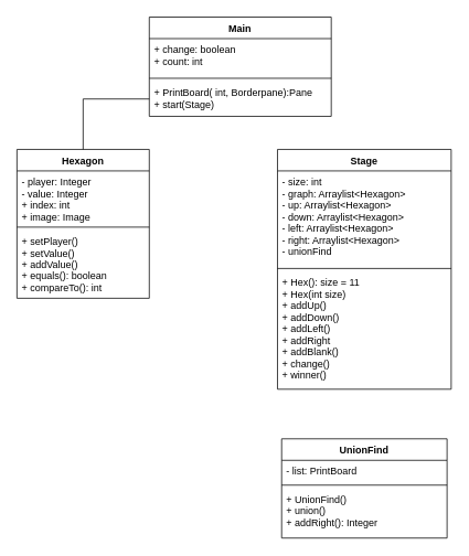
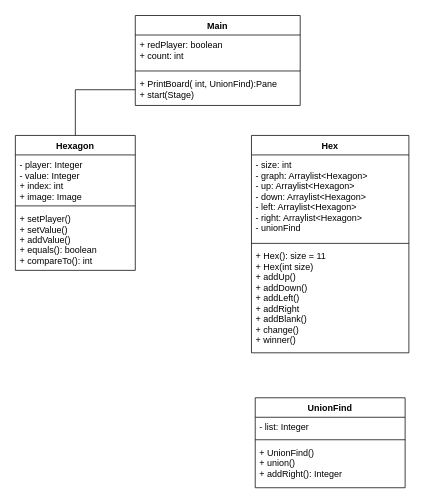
  <mxCell id="0" />
  <mxCell id="1" parent="0" />
  <mxCell id="2" value="UnionFind" style="swimlane;fontStyle=1;align=center;verticalAlign=top;childLayout=stackLayout;horizontal=1;startSize=26;horizontalStack=0;resizeParent=1;resizeParentMax=0;resizeLast=0;collapsible=1;marginBottom=0;" parent="1" vertex="1"><mxGeometry x="340" y="530" width="200" height="120" as="geometry" /></mxCell>
- <mxCell id="3" value="- list: PrintBoard" style="text;strokeColor=none;fillColor=none;align=left;verticalAlign=top;spacingLeft=4;spacingRight=4;overflow=hidden;rotatable=0;points=[[0,0.5],[1,0.5]];portConstraint=eastwest;" parent="2" vertex="1"><mxGeometry y="26" width="200" height="26" as="geometry" /></mxCell>
+ <mxCell id="3" value="- list: Integer" style="text;strokeColor=none;fillColor=none;align=left;verticalAlign=top;spacingLeft=4;spacingRight=4;overflow=hidden;rotatable=0;points=[[0,0.5],[1,0.5]];portConstraint=eastwest;" parent="2" vertex="1"><mxGeometry y="26" width="200" height="26" as="geometry" /></mxCell>
  <mxCell id="4" value="" style="line;strokeWidth=1;fillColor=none;align=left;verticalAlign=middle;spacingTop=-1;spacingLeft=3;spacingRight=3;rotatable=0;labelPosition=right;points=[];portConstraint=eastwest;" parent="2" vertex="1"><mxGeometry y="52" width="200" height="8" as="geometry" /></mxCell>
  <mxCell id="5" value="+ UnionFind()&#10;+ union()&#10;+ addRight(): Integer" style="text;strokeColor=none;fillColor=none;align=left;verticalAlign=top;spacingLeft=4;spacingRight=4;overflow=hidden;rotatable=0;points=[[0,0.5],[1,0.5]];portConstraint=eastwest;" parent="2" vertex="1"><mxGeometry y="60" width="200" height="60" as="geometry" /></mxCell>
- <mxCell id="6" value="Stage" style="swimlane;fontStyle=1;align=center;verticalAlign=top;childLayout=stackLayout;horizontal=1;startSize=26;horizontalStack=0;resizeParent=1;resizeParentMax=0;resizeLast=0;collapsible=1;marginBottom=0;" parent="1" vertex="1"><mxGeometry x="335" y="180" width="210" height="290" as="geometry" /></mxCell>
+ <mxCell id="6" value="Hex" style="swimlane;fontStyle=1;align=center;verticalAlign=top;childLayout=stackLayout;horizontal=1;startSize=26;horizontalStack=0;resizeParent=1;resizeParentMax=0;resizeLast=0;collapsible=1;marginBottom=0;" parent="1" vertex="1"><mxGeometry x="335" y="180" width="210" height="290" as="geometry" /></mxCell>
  <mxCell id="7" value="- size: int&#10;- graph: Arraylist&lt;Hexagon&gt;&#10;- up: Arraylist&lt;Hexagon&gt;&#10;- down: Arraylist&lt;Hexagon&gt;&#10;- left: Arraylist&lt;Hexagon&gt;&#10;- right: Arraylist&lt;Hexagon&gt;&#10;- unionFind" style="text;strokeColor=none;fillColor=none;align=left;verticalAlign=top;spacingLeft=4;spacingRight=4;overflow=hidden;rotatable=0;points=[[0,0.5],[1,0.5]];portConstraint=eastwest;" parent="6" vertex="1"><mxGeometry y="26" width="210" height="114" as="geometry" /></mxCell>
  <mxCell id="8" value="" style="line;strokeWidth=1;fillColor=none;align=left;verticalAlign=middle;spacingTop=-1;spacingLeft=3;spacingRight=3;rotatable=0;labelPosition=right;points=[];portConstraint=eastwest;" parent="6" vertex="1"><mxGeometry y="140" width="210" height="8" as="geometry" /></mxCell>
  <mxCell id="9" value="+ Hex(): size = 11&#10;+ Hex(int size)&#10;+ addUp()&#10;+ addDown()&#10;+ addLeft()&#10;+ addRight&#10;+ addBlank()&#10;+ change()&#10;+ winner()" style="text;strokeColor=none;fillColor=none;align=left;verticalAlign=top;spacingLeft=4;spacingRight=4;overflow=hidden;rotatable=0;points=[[0,0.5],[1,0.5]];portConstraint=eastwest;" parent="6" vertex="1"><mxGeometry y="148" width="210" height="142" as="geometry" /></mxCell>
  <mxCell id="10" value="Main" style="swimlane;fontStyle=1;align=center;verticalAlign=top;childLayout=stackLayout;horizontal=1;startSize=26;horizontalStack=0;resizeParent=1;resizeParentMax=0;resizeLast=0;collapsible=1;marginBottom=0;" vertex="1" parent="1"><mxGeometry x="180" y="20" width="220" height="120" as="geometry" /></mxCell>
- <mxCell id="11" value="+ change: boolean&#10;+ count: int" style="text;strokeColor=none;fillColor=none;align=left;verticalAlign=top;spacingLeft=4;spacingRight=4;overflow=hidden;rotatable=0;points=[[0,0.5],[1,0.5]];portConstraint=eastwest;" vertex="1" parent="10"><mxGeometry y="26" width="220" height="44" as="geometry" /></mxCell>
+ <mxCell id="11" value="+ redPlayer: boolean&#10;+ count: int" style="text;strokeColor=none;fillColor=none;align=left;verticalAlign=top;spacingLeft=4;spacingRight=4;overflow=hidden;rotatable=0;points=[[0,0.5],[1,0.5]];portConstraint=eastwest;" vertex="1" parent="10"><mxGeometry y="26" width="220" height="44" as="geometry" /></mxCell>
  <mxCell id="12" value="" style="line;strokeWidth=1;fillColor=none;align=left;verticalAlign=middle;spacingTop=-1;spacingLeft=3;spacingRight=3;rotatable=0;labelPosition=right;points=[];portConstraint=eastwest;" vertex="1" parent="10"><mxGeometry y="70" width="220" height="8" as="geometry" /></mxCell>
- <mxCell id="13" value="+ PrintBoard( int, Borderpane):Pane&#10;+ start(Stage)" style="text;strokeColor=none;fillColor=none;align=left;verticalAlign=top;spacingLeft=4;spacingRight=4;overflow=hidden;rotatable=0;points=[[0,0.5],[1,0.5]];portConstraint=eastwest;" vertex="1" parent="10"><mxGeometry y="78" width="220" height="42" as="geometry" /></mxCell>
+ <mxCell id="13" value="+ PrintBoard( int, UnionFind):Pane&#10;+ start(Stage)" style="text;strokeColor=none;fillColor=none;align=left;verticalAlign=top;spacingLeft=4;spacingRight=4;overflow=hidden;rotatable=0;points=[[0,0.5],[1,0.5]];portConstraint=eastwest;" vertex="1" parent="10"><mxGeometry y="78" width="220" height="42" as="geometry" /></mxCell>
  <mxCell id="14" value="Hexagon" style="swimlane;fontStyle=1;align=center;verticalAlign=top;childLayout=stackLayout;horizontal=1;startSize=26;horizontalStack=0;resizeParent=1;resizeParentMax=0;resizeLast=0;collapsible=1;marginBottom=0;" vertex="1" parent="1"><mxGeometry x="20" y="180" width="160" height="180" as="geometry" /></mxCell>
  <mxCell id="15" value="- player: Integer&#10;- value: Integer&#10;+ index: int&#10;+ image: Image&#10;" style="text;strokeColor=none;fillColor=none;align=left;verticalAlign=top;spacingLeft=4;spacingRight=4;overflow=hidden;rotatable=0;points=[[0,0.5],[1,0.5]];portConstraint=eastwest;" vertex="1" parent="14"><mxGeometry y="26" width="160" height="64" as="geometry" /></mxCell>
  <mxCell id="16" value="" style="line;strokeWidth=1;fillColor=none;align=left;verticalAlign=middle;spacingTop=-1;spacingLeft=3;spacingRight=3;rotatable=0;labelPosition=right;points=[];portConstraint=eastwest;" vertex="1" parent="14"><mxGeometry y="90" width="160" height="8" as="geometry" /></mxCell>
  <mxCell id="17" value="+ setPlayer()&#10;+ setValue()&#10;+ addValue()&#10;+ equals(): boolean&#10;+ compareTo(): int" style="text;strokeColor=none;fillColor=none;align=left;verticalAlign=top;spacingLeft=4;spacingRight=4;overflow=hidden;rotatable=0;points=[[0,0.5],[1,0.5]];portConstraint=eastwest;" vertex="1" parent="14"><mxGeometry y="98" width="160" height="82" as="geometry" /></mxCell>
  <mxCell id="18" style="edgeStyle=orthogonalEdgeStyle;rounded=0;orthogonalLoop=1;jettySize=auto;html=1;exitX=0;exitY=0.5;exitDx=0;exitDy=0;endArrow=none;" edge="1" parent="1" source="13" target="14"><mxGeometry relative="1" as="geometry" /></mxCell>
